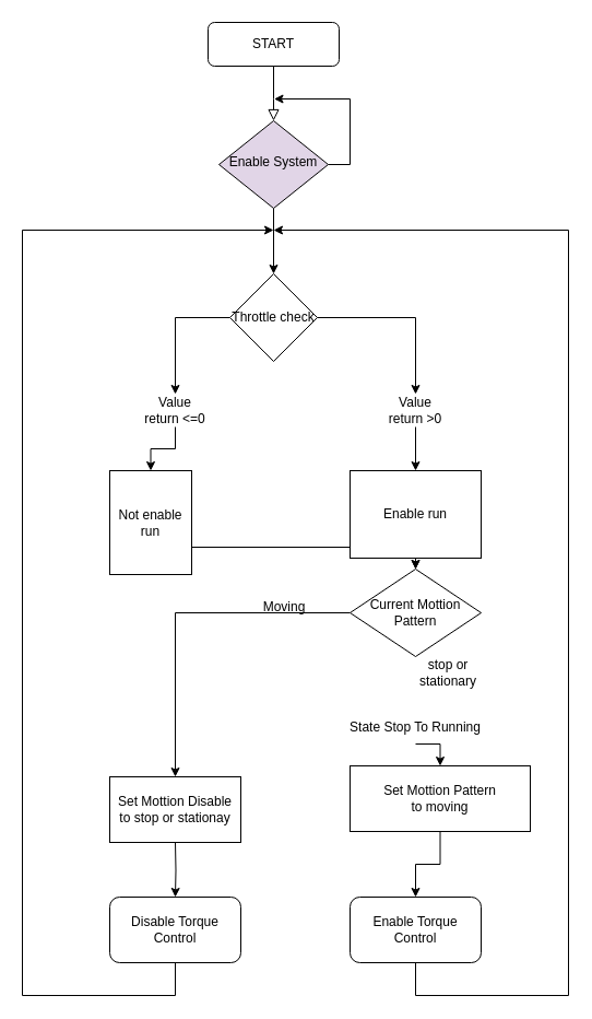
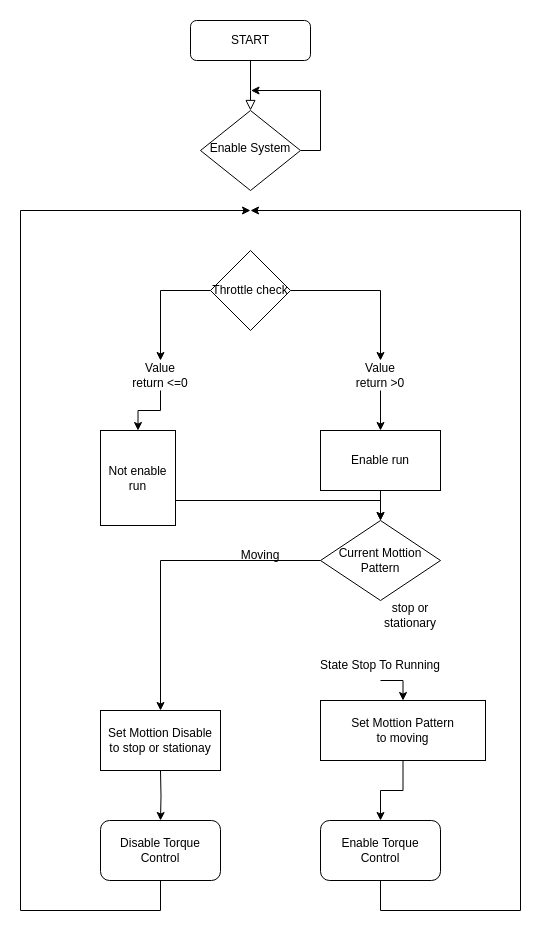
  <mxCell id="0" />
  <mxCell id="1" parent="0" />
  <mxCell id="2" value="" style="rounded=0;html=1;jettySize=auto;orthogonalLoop=1;fontSize=11;endArrow=block;endFill=0;endSize=8;strokeWidth=1;shadow=0;labelBackgroundColor=none;edgeStyle=orthogonalEdgeStyle;" parent="1" source="3" target="6" edge="1"><mxGeometry relative="1" as="geometry"><Array as="points"><mxPoint x="250" y="90" /><mxPoint x="250" y="90" /></Array></mxGeometry></mxCell>
  <mxCell id="3" value="START" style="rounded=1;whiteSpace=wrap;html=1;fontSize=12;glass=0;strokeWidth=1;shadow=0;" parent="1" vertex="1"><mxGeometry x="190" y="20" width="120" height="40" as="geometry" /></mxCell>
  <mxCell id="4" style="edgeStyle=orthogonalEdgeStyle;rounded=0;orthogonalLoop=1;jettySize=auto;html=1;exitX=1;exitY=0.5;exitDx=0;exitDy=0;" edge="1" parent="1" source="6"><mxGeometry relative="1" as="geometry"><mxPoint x="250" y="90" as="targetPoint" /></mxGeometry></mxCell>
- <mxCell id="5" style="edgeStyle=orthogonalEdgeStyle;rounded=0;orthogonalLoop=1;jettySize=auto;html=1;exitX=0.5;exitY=1;exitDx=0;exitDy=0;entryX=0.5;entryY=0;entryDx=0;entryDy=0;" edge="1" parent="1" source="6" target="12"><mxGeometry relative="1" as="geometry" /></mxCell>
- <mxCell id="6" value="Enable System" style="rhombus;whiteSpace=wrap;html=1;shadow=0;fontFamily=Helvetica;fontSize=12;align=center;strokeWidth=1;spacing=6;spacingTop=-4;fillColor=#e1d5e7;" parent="1" vertex="1"><mxGeometry x="200" y="110" width="100" height="80" as="geometry" /></mxCell>
+ <mxCell id="6" value="Enable System" style="rhombus;whiteSpace=wrap;html=1;shadow=0;fontFamily=Helvetica;fontSize=12;align=center;strokeWidth=1;spacing=6;spacingTop=-4;" parent="1" vertex="1"><mxGeometry x="200" y="110" width="100" height="80" as="geometry" /></mxCell>
  <mxCell id="7" style="edgeStyle=orthogonalEdgeStyle;rounded=0;orthogonalLoop=1;jettySize=auto;html=1;exitX=0.5;exitY=1;exitDx=0;exitDy=0;entryX=0.5;entryY=0;entryDx=0;entryDy=0;" edge="1" parent="1" source="30" target="22"><mxGeometry relative="1" as="geometry"><mxPoint x="380" y="780" as="sourcePoint" /></mxGeometry></mxCell>
  <mxCell id="8" style="edgeStyle=orthogonalEdgeStyle;rounded=0;orthogonalLoop=1;jettySize=auto;html=1;exitX=0.5;exitY=1;exitDx=0;exitDy=0;entryX=0.5;entryY=0;entryDx=0;entryDy=0;" edge="1" parent="1" source="9" target="30"><mxGeometry relative="1" as="geometry" /></mxCell>
  <mxCell id="9" value="State Stop To Running" style="text;html=1;strokeColor=none;fillColor=none;align=center;verticalAlign=middle;whiteSpace=wrap;rounded=0;" vertex="1" parent="1"><mxGeometry x="290" y="650" width="180" height="30" as="geometry" /></mxCell>
  <mxCell id="10" style="edgeStyle=orthogonalEdgeStyle;rounded=0;orthogonalLoop=1;jettySize=auto;html=1;exitX=1;exitY=0.5;exitDx=0;exitDy=0;entryX=0.5;entryY=0;entryDx=0;entryDy=0;" edge="1" parent="1" source="12" target="14"><mxGeometry relative="1" as="geometry" /></mxCell>
  <mxCell id="11" style="edgeStyle=orthogonalEdgeStyle;rounded=0;orthogonalLoop=1;jettySize=auto;html=1;exitX=0;exitY=0.5;exitDx=0;exitDy=0;entryX=0.5;entryY=0;entryDx=0;entryDy=0;" edge="1" parent="1" source="12" target="16"><mxGeometry relative="1" as="geometry" /></mxCell>
  <mxCell id="12" value="Throttle check" style="rhombus;whiteSpace=wrap;html=1;" vertex="1" parent="1"><mxGeometry x="210" y="250" width="80" height="80" as="geometry" /></mxCell>
  <mxCell id="13" style="edgeStyle=orthogonalEdgeStyle;rounded=0;orthogonalLoop=1;jettySize=auto;html=1;exitX=0.5;exitY=1;exitDx=0;exitDy=0;" edge="1" parent="1" source="14" target="20"><mxGeometry relative="1" as="geometry" /></mxCell>
  <mxCell id="14" value="Value return &amp;gt;0" style="text;html=1;strokeColor=none;fillColor=none;align=center;verticalAlign=middle;whiteSpace=wrap;rounded=0;" vertex="1" parent="1"><mxGeometry x="350" y="360" width="60" height="30" as="geometry" /></mxCell>
  <mxCell id="15" style="edgeStyle=orthogonalEdgeStyle;rounded=0;orthogonalLoop=1;jettySize=auto;html=1;exitX=0.5;exitY=1;exitDx=0;exitDy=0;entryX=0.5;entryY=0;entryDx=0;entryDy=0;" edge="1" parent="1" source="16" target="18"><mxGeometry relative="1" as="geometry" /></mxCell>
  <mxCell id="16" value="Value return &amp;lt;=0" style="text;html=1;strokeColor=none;fillColor=none;align=center;verticalAlign=middle;whiteSpace=wrap;rounded=0;" vertex="1" parent="1"><mxGeometry x="130" y="360" width="60" height="30" as="geometry" /></mxCell>
  <mxCell id="17" style="edgeStyle=orthogonalEdgeStyle;rounded=0;orthogonalLoop=1;jettySize=auto;html=1;exitX=0.5;exitY=1;exitDx=0;exitDy=0;entryX=0.5;entryY=0;entryDx=0;entryDy=0;" edge="1" parent="1" source="18" target="24"><mxGeometry relative="1" as="geometry"><Array as="points"><mxPoint x="160" y="500" /><mxPoint x="380" y="500" /></Array></mxGeometry></mxCell>
  <mxCell id="18" value="Not enable run" style="rounded=0;whiteSpace=wrap;html=1;" vertex="1" parent="1"><mxGeometry x="100" y="430" width="75" height="95" as="geometry" /></mxCell>
  <mxCell id="19" style="edgeStyle=orthogonalEdgeStyle;rounded=0;orthogonalLoop=1;jettySize=auto;html=1;exitX=0.5;exitY=1;exitDx=0;exitDy=0;entryX=0.5;entryY=0;entryDx=0;entryDy=0;" edge="1" parent="1" source="20" target="24"><mxGeometry relative="1" as="geometry" /></mxCell>
- <mxCell id="20" value="Enable run" style="rounded=0;whiteSpace=wrap;html=1;" vertex="1" parent="1"><mxGeometry x="320" y="430" width="120" height="80" as="geometry" /></mxCell>
+ <mxCell id="20" value="Enable run" style="rounded=0;whiteSpace=wrap;html=1;" vertex="1" parent="1"><mxGeometry x="320" y="430" width="120" height="60" as="geometry" /></mxCell>
  <mxCell id="21" style="edgeStyle=orthogonalEdgeStyle;rounded=0;orthogonalLoop=1;jettySize=auto;html=1;" edge="1" parent="1" source="22"><mxGeometry relative="1" as="geometry"><mxPoint x="250" y="210" as="targetPoint" /><Array as="points"><mxPoint x="380" y="910" /><mxPoint x="520" y="910" /><mxPoint x="520" y="210" /></Array></mxGeometry></mxCell>
  <mxCell id="22" value="Enable Torque Control" style="rounded=1;whiteSpace=wrap;html=1;" vertex="1" parent="1"><mxGeometry x="320" y="820" width="120" height="60" as="geometry" /></mxCell>
  <mxCell id="23" style="edgeStyle=orthogonalEdgeStyle;rounded=0;orthogonalLoop=1;jettySize=auto;html=1;exitX=0;exitY=0.5;exitDx=0;exitDy=0;entryX=0.5;entryY=0;entryDx=0;entryDy=0;" edge="1" parent="1" source="24" target="26"><mxGeometry relative="1" as="geometry" /></mxCell>
  <mxCell id="24" value="Current Mottion Pattern" style="rhombus;whiteSpace=wrap;html=1;" vertex="1" parent="1"><mxGeometry x="320" y="520" width="120" height="80" as="geometry" /></mxCell>
  <mxCell id="25" value="stop or stationary" style="text;html=1;strokeColor=none;fillColor=none;align=center;verticalAlign=middle;whiteSpace=wrap;rounded=0;" vertex="1" parent="1"><mxGeometry x="380" y="600" width="60" height="30" as="geometry" /></mxCell>
  <mxCell id="26" value="&lt;div&gt;Set Mottion Disable&lt;/div&gt;&lt;div&gt;to stop or stationay&lt;br&gt;&lt;/div&gt;" style="rounded=0;whiteSpace=wrap;html=1;" vertex="1" parent="1"><mxGeometry x="100" y="710" width="120" height="60" as="geometry" /></mxCell>
  <mxCell id="27" style="edgeStyle=orthogonalEdgeStyle;rounded=0;orthogonalLoop=1;jettySize=auto;html=1;exitX=0.5;exitY=1;exitDx=0;exitDy=0;entryX=0.5;entryY=0;entryDx=0;entryDy=0;" edge="1" parent="1" target="29"><mxGeometry relative="1" as="geometry"><mxPoint x="160" y="770" as="sourcePoint" /></mxGeometry></mxCell>
  <mxCell id="28" style="edgeStyle=orthogonalEdgeStyle;rounded=0;orthogonalLoop=1;jettySize=auto;html=1;" edge="1" parent="1" source="29"><mxGeometry relative="1" as="geometry"><mxPoint x="250" y="210" as="targetPoint" /><Array as="points"><mxPoint x="160" y="910" /><mxPoint x="20" y="910" /><mxPoint x="20" y="210" /></Array></mxGeometry></mxCell>
  <mxCell id="29" value="Disable Torque Control" style="rounded=1;whiteSpace=wrap;html=1;" vertex="1" parent="1"><mxGeometry x="100" y="820" width="120" height="60" as="geometry" /></mxCell>
  <mxCell id="30" value="&lt;div&gt;Set Mottion Pattern&lt;/div&gt;&lt;div&gt;to moving&lt;br&gt;&lt;/div&gt;" style="rounded=0;whiteSpace=wrap;html=1;" vertex="1" parent="1"><mxGeometry x="320" y="700" width="165" height="60" as="geometry" /></mxCell>
  <mxCell id="31" value="Moving" style="text;html=1;strokeColor=none;fillColor=none;align=center;verticalAlign=middle;whiteSpace=wrap;rounded=0;" vertex="1" parent="1"><mxGeometry x="230" y="540" width="60" height="30" as="geometry" /></mxCell>
